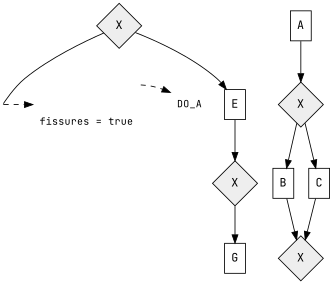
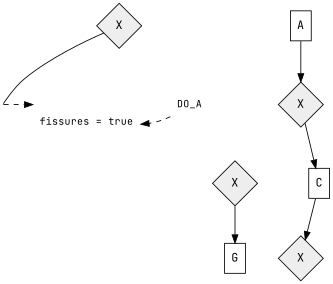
  digraph {
    fontname="JetBrains Mono"
    node [fontname="JetBrains Mono" shape=box fillcolor="#ffffff" style=filled]
    edge [fontname="JetBrains Mono"]
    n1 [fontsize=12 label="\n\n\nfissures = true" shape=none width=0.2 fillcolor="" style=""]
    n2 [fontsize=12 label=DO_A shape=none width=0.2 fillcolor="" style=""]
    _20 [shape=point width=0 fillcolor="" style=""]
    n4 [label=A width=0.2]
    n5 [fillcolor="#eeeeee" fixedsize=true height=0.75 label=X shape=diamond width=0.75]
-   n6 [label=B width=0.2]
    n7 [label=C width=0.2]
    n8 [fillcolor="#eeeeee" fixedsize=true height=0.75 label=X shape=diamond width=0.75]
    n9 [fillcolor="#eeeeee" fixedsize=true height=0.75 label=X shape=diamond width=0.75]
-   n10 [label=E width=0.2]
    n11 [fillcolor="#eeeeee" fixedsize=true height=0.75 label=X shape=diamond width=0.75]
    n12 [label=G width=0.2]
    subgraph sub_1 {
      rank=same
      n1
      n2
    }
    subgraph sub_2 {
      rank=same
      n1
      _20
    }
-   n1 -> n2 [minlen=2 style=dashed]
+   n2 -> n1 [minlen=2 style=dashed]
    _20 -> n1 [minlen=2 style=dashed]
    n4 -> n5
-   n5 -> n6
    n5 -> n7
-   n6 -> n8
    n7 -> n8
    n9 -> _20 [dir=none]
-   n9 -> n10
-   n10 -> n11
    n11 -> n12
  }
